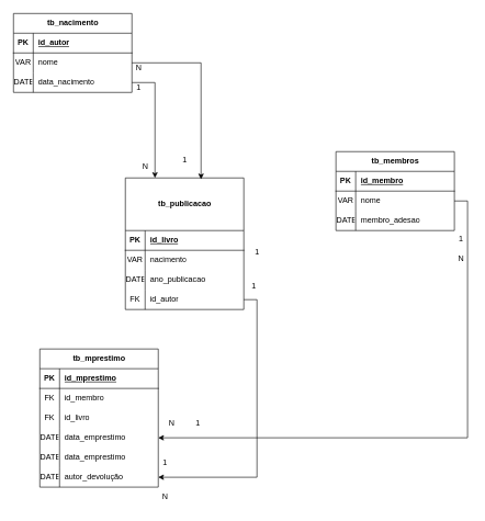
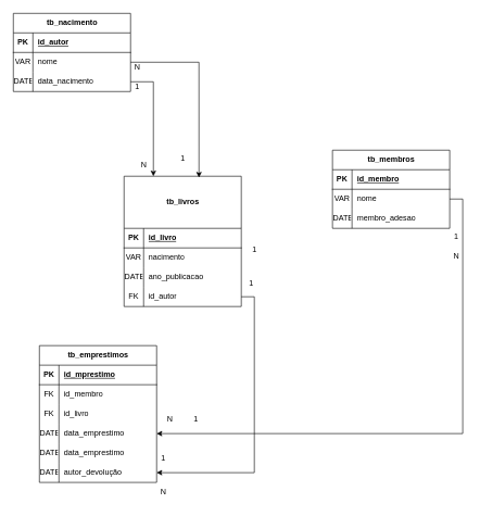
  <mxCell id="0" />
  <mxCell id="1" parent="0" />
  <mxCell id="2" value="tb_nacimento" style="shape=table;startSize=30;container=1;collapsible=1;childLayout=tableLayout;fixedRows=1;rowLines=0;fontStyle=1;align=center;resizeLast=1;html=1;" vertex="1" parent="1"><mxGeometry x="20" y="20" width="180" height="120" as="geometry" /></mxCell>
  <mxCell id="3" value="" style="shape=tableRow;horizontal=0;startSize=0;swimlaneHead=0;swimlaneBody=0;fillColor=none;collapsible=0;dropTarget=0;points=[[0,0.5],[1,0.5]];portConstraint=eastwest;top=0;left=0;right=0;bottom=1;" vertex="1" parent="2"><mxGeometry y="30" width="180" height="30" as="geometry" /></mxCell>
  <mxCell id="4" value="PK" style="shape=partialRectangle;connectable=0;fillColor=none;top=0;left=0;bottom=0;right=0;fontStyle=1;overflow=hidden;whiteSpace=wrap;html=1;" vertex="1" parent="3"><mxGeometry width="30" height="30" as="geometry"><mxRectangle width="30" height="30" as="alternateBounds" /></mxGeometry></mxCell>
  <mxCell id="5" value="id_autor" style="shape=partialRectangle;connectable=0;fillColor=none;top=0;left=0;bottom=0;right=0;align=left;spacingLeft=6;fontStyle=5;overflow=hidden;whiteSpace=wrap;html=1;" vertex="1" parent="3"><mxGeometry x="30" width="150" height="30" as="geometry"><mxRectangle width="150" height="30" as="alternateBounds" /></mxGeometry></mxCell>
  <mxCell id="6" value="" style="shape=tableRow;horizontal=0;startSize=0;swimlaneHead=0;swimlaneBody=0;fillColor=none;collapsible=0;dropTarget=0;points=[[0,0.5],[1,0.5]];portConstraint=eastwest;top=0;left=0;right=0;bottom=0;" vertex="1" parent="2"><mxGeometry y="60" width="180" height="30" as="geometry" /></mxCell>
  <mxCell id="7" value="VAR" style="shape=partialRectangle;connectable=0;fillColor=none;top=0;left=0;bottom=0;right=0;editable=1;overflow=hidden;whiteSpace=wrap;html=1;" vertex="1" parent="6"><mxGeometry width="30" height="30" as="geometry"><mxRectangle width="30" height="30" as="alternateBounds" /></mxGeometry></mxCell>
  <mxCell id="8" value="nome" style="shape=partialRectangle;connectable=0;fillColor=none;top=0;left=0;bottom=0;right=0;align=left;spacingLeft=6;overflow=hidden;whiteSpace=wrap;html=1;" vertex="1" parent="6"><mxGeometry x="30" width="150" height="30" as="geometry"><mxRectangle width="150" height="30" as="alternateBounds" /></mxGeometry></mxCell>
  <mxCell id="9" value="" style="shape=tableRow;horizontal=0;startSize=0;swimlaneHead=0;swimlaneBody=0;fillColor=none;collapsible=0;dropTarget=0;points=[[0,0.5],[1,0.5]];portConstraint=eastwest;top=0;left=0;right=0;bottom=0;" vertex="1" parent="2"><mxGeometry y="90" width="180" height="30" as="geometry" /></mxCell>
  <mxCell id="10" value="DATE" style="shape=partialRectangle;connectable=0;fillColor=none;top=0;left=0;bottom=0;right=0;editable=1;overflow=hidden;whiteSpace=wrap;html=1;" vertex="1" parent="9"><mxGeometry width="30" height="30" as="geometry"><mxRectangle width="30" height="30" as="alternateBounds" /></mxGeometry></mxCell>
  <mxCell id="11" value="data_nacimento" style="shape=partialRectangle;connectable=0;fillColor=none;top=0;left=0;bottom=0;right=0;align=left;spacingLeft=6;overflow=hidden;whiteSpace=wrap;html=1;" vertex="1" parent="9"><mxGeometry x="30" width="150" height="30" as="geometry"><mxRectangle width="150" height="30" as="alternateBounds" /></mxGeometry></mxCell>
- <mxCell id="12" value="tb_publicacao" style="shape=table;startSize=80;container=1;collapsible=1;childLayout=tableLayout;fixedRows=1;rowLines=0;fontStyle=1;align=center;resizeLast=1;html=1;" vertex="1" parent="1"><mxGeometry x="190" y="270" width="180" height="200" as="geometry" /></mxCell>
+ <mxCell id="12" value="tb_livros" style="shape=table;startSize=80;container=1;collapsible=1;childLayout=tableLayout;fixedRows=1;rowLines=0;fontStyle=1;align=center;resizeLast=1;html=1;" vertex="1" parent="1"><mxGeometry x="190" y="270" width="180" height="200" as="geometry" /></mxCell>
  <mxCell id="13" value="" style="shape=tableRow;horizontal=0;startSize=0;swimlaneHead=0;swimlaneBody=0;fillColor=none;collapsible=0;dropTarget=0;points=[[0,0.5],[1,0.5]];portConstraint=eastwest;top=0;left=0;right=0;bottom=1;" vertex="1" parent="12"><mxGeometry y="80" width="180" height="30" as="geometry" /></mxCell>
  <mxCell id="14" value="PK" style="shape=partialRectangle;connectable=0;fillColor=none;top=0;left=0;bottom=0;right=0;fontStyle=1;overflow=hidden;whiteSpace=wrap;html=1;" vertex="1" parent="13"><mxGeometry width="30" height="30" as="geometry"><mxRectangle width="30" height="30" as="alternateBounds" /></mxGeometry></mxCell>
  <mxCell id="15" value="id_livro" style="shape=partialRectangle;connectable=0;fillColor=none;top=0;left=0;bottom=0;right=0;align=left;spacingLeft=6;fontStyle=5;overflow=hidden;whiteSpace=wrap;html=1;" vertex="1" parent="13"><mxGeometry x="30" width="150" height="30" as="geometry"><mxRectangle width="150" height="30" as="alternateBounds" /></mxGeometry></mxCell>
  <mxCell id="16" value="" style="shape=tableRow;horizontal=0;startSize=0;swimlaneHead=0;swimlaneBody=0;fillColor=none;collapsible=0;dropTarget=0;points=[[0,0.5],[1,0.5]];portConstraint=eastwest;top=0;left=0;right=0;bottom=0;" vertex="1" parent="12"><mxGeometry y="110" width="180" height="30" as="geometry" /></mxCell>
  <mxCell id="17" value="VAR" style="shape=partialRectangle;connectable=0;fillColor=none;top=0;left=0;bottom=0;right=0;editable=1;overflow=hidden;whiteSpace=wrap;html=1;" vertex="1" parent="16"><mxGeometry width="30" height="30" as="geometry"><mxRectangle width="30" height="30" as="alternateBounds" /></mxGeometry></mxCell>
  <mxCell id="18" value="nacimento" style="shape=partialRectangle;connectable=0;fillColor=none;top=0;left=0;bottom=0;right=0;align=left;spacingLeft=6;overflow=hidden;whiteSpace=wrap;html=1;" vertex="1" parent="16"><mxGeometry x="30" width="150" height="30" as="geometry"><mxRectangle width="150" height="30" as="alternateBounds" /></mxGeometry></mxCell>
  <mxCell id="19" value="" style="shape=tableRow;horizontal=0;startSize=0;swimlaneHead=0;swimlaneBody=0;fillColor=none;collapsible=0;dropTarget=0;points=[[0,0.5],[1,0.5]];portConstraint=eastwest;top=0;left=0;right=0;bottom=0;" vertex="1" parent="12"><mxGeometry y="140" width="180" height="30" as="geometry" /></mxCell>
  <mxCell id="20" value="DATE" style="shape=partialRectangle;connectable=0;fillColor=none;top=0;left=0;bottom=0;right=0;editable=1;overflow=hidden;whiteSpace=wrap;html=1;" vertex="1" parent="19"><mxGeometry width="30" height="30" as="geometry"><mxRectangle width="30" height="30" as="alternateBounds" /></mxGeometry></mxCell>
  <mxCell id="21" value="ano_publicacao" style="shape=partialRectangle;connectable=0;fillColor=none;top=0;left=0;bottom=0;right=0;align=left;spacingLeft=6;overflow=hidden;whiteSpace=wrap;html=1;" vertex="1" parent="19"><mxGeometry x="30" width="150" height="30" as="geometry"><mxRectangle width="150" height="30" as="alternateBounds" /></mxGeometry></mxCell>
  <mxCell id="22" value="" style="shape=tableRow;horizontal=0;startSize=0;swimlaneHead=0;swimlaneBody=0;fillColor=none;collapsible=0;dropTarget=0;points=[[0,0.5],[1,0.5]];portConstraint=eastwest;top=0;left=0;right=0;bottom=0;" vertex="1" parent="12"><mxGeometry y="170" width="180" height="30" as="geometry" /></mxCell>
  <mxCell id="23" value="FK" style="shape=partialRectangle;connectable=0;fillColor=none;top=0;left=0;bottom=0;right=0;editable=1;overflow=hidden;whiteSpace=wrap;html=1;" vertex="1" parent="22"><mxGeometry width="30" height="30" as="geometry"><mxRectangle width="30" height="30" as="alternateBounds" /></mxGeometry></mxCell>
  <mxCell id="24" value="id_autor" style="shape=partialRectangle;connectable=0;fillColor=none;top=0;left=0;bottom=0;right=0;align=left;spacingLeft=6;overflow=hidden;whiteSpace=wrap;html=1;" vertex="1" parent="22"><mxGeometry x="30" width="150" height="30" as="geometry"><mxRectangle width="150" height="30" as="alternateBounds" /></mxGeometry></mxCell>
  <mxCell id="25" value="tb_membros" style="shape=table;startSize=30;container=1;collapsible=1;childLayout=tableLayout;fixedRows=1;rowLines=0;fontStyle=1;align=center;resizeLast=1;html=1;" vertex="1" parent="1"><mxGeometry x="510" y="230" width="180" height="120" as="geometry" /></mxCell>
  <mxCell id="26" value="" style="shape=tableRow;horizontal=0;startSize=0;swimlaneHead=0;swimlaneBody=0;fillColor=none;collapsible=0;dropTarget=0;points=[[0,0.5],[1,0.5]];portConstraint=eastwest;top=0;left=0;right=0;bottom=1;" vertex="1" parent="25"><mxGeometry y="30" width="180" height="30" as="geometry" /></mxCell>
  <mxCell id="27" value="PK" style="shape=partialRectangle;connectable=0;fillColor=none;top=0;left=0;bottom=0;right=0;fontStyle=1;overflow=hidden;whiteSpace=wrap;html=1;" vertex="1" parent="26"><mxGeometry width="30" height="30" as="geometry"><mxRectangle width="30" height="30" as="alternateBounds" /></mxGeometry></mxCell>
  <mxCell id="28" value="id_membro" style="shape=partialRectangle;connectable=0;fillColor=none;top=0;left=0;bottom=0;right=0;align=left;spacingLeft=6;fontStyle=5;overflow=hidden;whiteSpace=wrap;html=1;" vertex="1" parent="26"><mxGeometry x="30" width="150" height="30" as="geometry"><mxRectangle width="150" height="30" as="alternateBounds" /></mxGeometry></mxCell>
  <mxCell id="29" value="" style="shape=tableRow;horizontal=0;startSize=0;swimlaneHead=0;swimlaneBody=0;fillColor=none;collapsible=0;dropTarget=0;points=[[0,0.5],[1,0.5]];portConstraint=eastwest;top=0;left=0;right=0;bottom=0;" vertex="1" parent="25"><mxGeometry y="60" width="180" height="30" as="geometry" /></mxCell>
  <mxCell id="30" value="VAR" style="shape=partialRectangle;connectable=0;fillColor=none;top=0;left=0;bottom=0;right=0;editable=1;overflow=hidden;whiteSpace=wrap;html=1;" vertex="1" parent="29"><mxGeometry width="30" height="30" as="geometry"><mxRectangle width="30" height="30" as="alternateBounds" /></mxGeometry></mxCell>
  <mxCell id="31" value="nome" style="shape=partialRectangle;connectable=0;fillColor=none;top=0;left=0;bottom=0;right=0;align=left;spacingLeft=6;overflow=hidden;whiteSpace=wrap;html=1;" vertex="1" parent="29"><mxGeometry x="30" width="150" height="30" as="geometry"><mxRectangle width="150" height="30" as="alternateBounds" /></mxGeometry></mxCell>
  <mxCell id="32" value="" style="shape=tableRow;horizontal=0;startSize=0;swimlaneHead=0;swimlaneBody=0;fillColor=none;collapsible=0;dropTarget=0;points=[[0,0.5],[1,0.5]];portConstraint=eastwest;top=0;left=0;right=0;bottom=0;" vertex="1" parent="25"><mxGeometry y="90" width="180" height="30" as="geometry" /></mxCell>
  <mxCell id="33" value="DATE" style="shape=partialRectangle;connectable=0;fillColor=none;top=0;left=0;bottom=0;right=0;editable=1;overflow=hidden;whiteSpace=wrap;html=1;" vertex="1" parent="32"><mxGeometry width="30" height="30" as="geometry"><mxRectangle width="30" height="30" as="alternateBounds" /></mxGeometry></mxCell>
  <mxCell id="34" value="membro_adesao" style="shape=partialRectangle;connectable=0;fillColor=none;top=0;left=0;bottom=0;right=0;align=left;spacingLeft=6;overflow=hidden;whiteSpace=wrap;html=1;" vertex="1" parent="32"><mxGeometry x="30" width="150" height="30" as="geometry"><mxRectangle width="150" height="30" as="alternateBounds" /></mxGeometry></mxCell>
- <mxCell id="35" value="tb_mprestimo" style="shape=table;startSize=30;container=1;collapsible=1;childLayout=tableLayout;fixedRows=1;rowLines=0;fontStyle=1;align=center;resizeLast=1;html=1;" vertex="1" parent="1"><mxGeometry x="60" y="530" width="180" height="210" as="geometry" /></mxCell>
+ <mxCell id="35" value="tb_emprestimos" style="shape=table;startSize=30;container=1;collapsible=1;childLayout=tableLayout;fixedRows=1;rowLines=0;fontStyle=1;align=center;resizeLast=1;html=1;" vertex="1" parent="1"><mxGeometry x="60" y="530" width="180" height="210" as="geometry" /></mxCell>
  <mxCell id="36" value="" style="shape=tableRow;horizontal=0;startSize=0;swimlaneHead=0;swimlaneBody=0;fillColor=none;collapsible=0;dropTarget=0;points=[[0,0.5],[1,0.5]];portConstraint=eastwest;top=0;left=0;right=0;bottom=1;" vertex="1" parent="35"><mxGeometry y="30" width="180" height="30" as="geometry" /></mxCell>
  <mxCell id="37" value="PK" style="shape=partialRectangle;connectable=0;fillColor=none;top=0;left=0;bottom=0;right=0;fontStyle=1;overflow=hidden;whiteSpace=wrap;html=1;" vertex="1" parent="36"><mxGeometry width="30" height="30" as="geometry"><mxRectangle width="30" height="30" as="alternateBounds" /></mxGeometry></mxCell>
  <mxCell id="38" value="id_mprestimo" style="shape=partialRectangle;connectable=0;fillColor=none;top=0;left=0;bottom=0;right=0;align=left;spacingLeft=6;fontStyle=5;overflow=hidden;whiteSpace=wrap;html=1;" vertex="1" parent="36"><mxGeometry x="30" width="150" height="30" as="geometry"><mxRectangle width="150" height="30" as="alternateBounds" /></mxGeometry></mxCell>
  <mxCell id="39" value="" style="shape=tableRow;horizontal=0;startSize=0;swimlaneHead=0;swimlaneBody=0;fillColor=none;collapsible=0;dropTarget=0;points=[[0,0.5],[1,0.5]];portConstraint=eastwest;top=0;left=0;right=0;bottom=0;" vertex="1" parent="35"><mxGeometry y="60" width="180" height="30" as="geometry" /></mxCell>
  <mxCell id="40" value="FK" style="shape=partialRectangle;connectable=0;fillColor=none;top=0;left=0;bottom=0;right=0;editable=1;overflow=hidden;whiteSpace=wrap;html=1;" vertex="1" parent="39"><mxGeometry width="30" height="30" as="geometry"><mxRectangle width="30" height="30" as="alternateBounds" /></mxGeometry></mxCell>
  <mxCell id="41" value="id_membro" style="shape=partialRectangle;connectable=0;fillColor=none;top=0;left=0;bottom=0;right=0;align=left;spacingLeft=6;overflow=hidden;whiteSpace=wrap;html=1;" vertex="1" parent="39"><mxGeometry x="30" width="150" height="30" as="geometry"><mxRectangle width="150" height="30" as="alternateBounds" /></mxGeometry></mxCell>
  <mxCell id="42" value="" style="shape=tableRow;horizontal=0;startSize=0;swimlaneHead=0;swimlaneBody=0;fillColor=none;collapsible=0;dropTarget=0;points=[[0,0.5],[1,0.5]];portConstraint=eastwest;top=0;left=0;right=0;bottom=0;" vertex="1" parent="35"><mxGeometry y="90" width="180" height="30" as="geometry" /></mxCell>
  <mxCell id="43" value="FK" style="shape=partialRectangle;connectable=0;fillColor=none;top=0;left=0;bottom=0;right=0;editable=1;overflow=hidden;whiteSpace=wrap;html=1;" vertex="1" parent="42"><mxGeometry width="30" height="30" as="geometry"><mxRectangle width="30" height="30" as="alternateBounds" /></mxGeometry></mxCell>
  <mxCell id="44" value="id_livro" style="shape=partialRectangle;connectable=0;fillColor=none;top=0;left=0;bottom=0;right=0;align=left;spacingLeft=6;overflow=hidden;whiteSpace=wrap;html=1;" vertex="1" parent="42"><mxGeometry x="30" width="150" height="30" as="geometry"><mxRectangle width="150" height="30" as="alternateBounds" /></mxGeometry></mxCell>
  <mxCell id="45" value="" style="shape=tableRow;horizontal=0;startSize=0;swimlaneHead=0;swimlaneBody=0;fillColor=none;collapsible=0;dropTarget=0;points=[[0,0.5],[1,0.5]];portConstraint=eastwest;top=0;left=0;right=0;bottom=0;" vertex="1" parent="35"><mxGeometry y="120" width="180" height="30" as="geometry" /></mxCell>
  <mxCell id="46" value="DATE" style="shape=partialRectangle;connectable=0;fillColor=none;top=0;left=0;bottom=0;right=0;editable=1;overflow=hidden;whiteSpace=wrap;html=1;" vertex="1" parent="45"><mxGeometry width="30" height="30" as="geometry"><mxRectangle width="30" height="30" as="alternateBounds" /></mxGeometry></mxCell>
  <mxCell id="47" value="data_emprestimo" style="shape=partialRectangle;connectable=0;fillColor=none;top=0;left=0;bottom=0;right=0;align=left;spacingLeft=6;overflow=hidden;whiteSpace=wrap;html=1;" vertex="1" parent="45"><mxGeometry x="30" width="150" height="30" as="geometry"><mxRectangle width="150" height="30" as="alternateBounds" /></mxGeometry></mxCell>
  <mxCell id="48" value="" style="shape=tableRow;horizontal=0;startSize=0;swimlaneHead=0;swimlaneBody=0;fillColor=none;collapsible=0;dropTarget=0;points=[[0,0.5],[1,0.5]];portConstraint=eastwest;top=0;left=0;right=0;bottom=0;" vertex="1" parent="35"><mxGeometry y="150" width="180" height="30" as="geometry" /></mxCell>
  <mxCell id="49" value="DATE" style="shape=partialRectangle;connectable=0;fillColor=none;top=0;left=0;bottom=0;right=0;editable=1;overflow=hidden;whiteSpace=wrap;html=1;" vertex="1" parent="48"><mxGeometry width="30" height="30" as="geometry"><mxRectangle width="30" height="30" as="alternateBounds" /></mxGeometry></mxCell>
  <mxCell id="50" value="data_emprestimo" style="shape=partialRectangle;connectable=0;fillColor=none;top=0;left=0;bottom=0;right=0;align=left;spacingLeft=6;overflow=hidden;whiteSpace=wrap;html=1;" vertex="1" parent="48"><mxGeometry x="30" width="150" height="30" as="geometry"><mxRectangle width="150" height="30" as="alternateBounds" /></mxGeometry></mxCell>
  <mxCell id="51" value="" style="shape=tableRow;horizontal=0;startSize=0;swimlaneHead=0;swimlaneBody=0;fillColor=none;collapsible=0;dropTarget=0;points=[[0,0.5],[1,0.5]];portConstraint=eastwest;top=0;left=0;right=0;bottom=0;" vertex="1" parent="35"><mxGeometry y="180" width="180" height="30" as="geometry" /></mxCell>
  <mxCell id="52" value="DATE" style="shape=partialRectangle;connectable=0;fillColor=none;top=0;left=0;bottom=0;right=0;editable=1;overflow=hidden;whiteSpace=wrap;html=1;" vertex="1" parent="51"><mxGeometry width="30" height="30" as="geometry"><mxRectangle width="30" height="30" as="alternateBounds" /></mxGeometry></mxCell>
  <mxCell id="53" value="autor_devolução" style="shape=partialRectangle;connectable=0;fillColor=none;top=0;left=0;bottom=0;right=0;align=left;spacingLeft=6;overflow=hidden;whiteSpace=wrap;html=1;" vertex="1" parent="51"><mxGeometry x="30" width="150" height="30" as="geometry"><mxRectangle width="150" height="30" as="alternateBounds" /></mxGeometry></mxCell>
  <mxCell id="54" style="edgeStyle=orthogonalEdgeStyle;rounded=0;orthogonalLoop=1;jettySize=auto;html=1;exitX=1;exitY=0.5;exitDx=0;exitDy=0;entryX=1;entryY=0.5;entryDx=0;entryDy=0;" edge="1" parent="1" source="22" target="51"><mxGeometry relative="1" as="geometry" /></mxCell>
  <mxCell id="55" value="1" style="text;html=1;align=center;verticalAlign=middle;resizable=0;points=[];autosize=1;strokeColor=none;fillColor=none;" vertex="1" parent="1"><mxGeometry x="370" y="420" width="30" height="30" as="geometry" /></mxCell>
  <mxCell id="56" value="1" style="text;html=1;align=center;verticalAlign=middle;resizable=0;points=[];autosize=1;strokeColor=none;fillColor=none;" vertex="1" parent="1"><mxGeometry x="235" y="688" width="30" height="30" as="geometry" /></mxCell>
  <mxCell id="57" style="edgeStyle=orthogonalEdgeStyle;rounded=0;orthogonalLoop=1;jettySize=auto;html=1;exitX=1;exitY=0.5;exitDx=0;exitDy=0;entryX=0.639;entryY=0.01;entryDx=0;entryDy=0;entryPerimeter=0;" edge="1" parent="1" source="6" target="12"><mxGeometry relative="1" as="geometry" /></mxCell>
  <mxCell id="58" value="N" style="text;html=1;align=center;verticalAlign=middle;resizable=0;points=[];autosize=1;strokeColor=none;fillColor=none;" vertex="1" parent="1"><mxGeometry x="195" y="88" width="30" height="30" as="geometry" /></mxCell>
  <mxCell id="59" value="1" style="text;html=1;align=center;verticalAlign=middle;resizable=0;points=[];autosize=1;strokeColor=none;fillColor=none;" vertex="1" parent="1"><mxGeometry x="265" y="228" width="30" height="30" as="geometry" /></mxCell>
  <mxCell id="60" style="edgeStyle=orthogonalEdgeStyle;rounded=0;orthogonalLoop=1;jettySize=auto;html=1;exitX=1;exitY=0.5;exitDx=0;exitDy=0;entryX=0.25;entryY=0;entryDx=0;entryDy=0;" edge="1" parent="1" source="9" target="12"><mxGeometry relative="1" as="geometry"><Array as="points"><mxPoint x="235" y="125" /></Array></mxGeometry></mxCell>
  <mxCell id="61" value="N" style="text;html=1;align=center;verticalAlign=middle;resizable=0;points=[];autosize=1;strokeColor=none;fillColor=none;" vertex="1" parent="1"><mxGeometry x="205" y="238" width="30" height="30" as="geometry" /></mxCell>
  <mxCell id="62" value="1" style="text;html=1;align=center;verticalAlign=middle;resizable=0;points=[];autosize=1;strokeColor=none;fillColor=none;" vertex="1" parent="1"><mxGeometry x="195" y="118" width="30" height="30" as="geometry" /></mxCell>
  <mxCell id="63" style="edgeStyle=orthogonalEdgeStyle;rounded=0;orthogonalLoop=1;jettySize=auto;html=1;exitX=1;exitY=0.5;exitDx=0;exitDy=0;" edge="1" parent="1" source="29" target="45"><mxGeometry relative="1" as="geometry" /></mxCell>
  <mxCell id="64" value="1" style="text;html=1;align=center;verticalAlign=middle;resizable=0;points=[];autosize=1;strokeColor=none;fillColor=none;" vertex="1" parent="1"><mxGeometry x="685" y="348" width="30" height="30" as="geometry" /></mxCell>
  <mxCell id="65" value="N" style="text;html=1;align=center;verticalAlign=middle;resizable=0;points=[];autosize=1;strokeColor=none;fillColor=none;" vertex="1" parent="1"><mxGeometry x="245" y="628" width="30" height="30" as="geometry" /></mxCell>
  <mxCell id="66" value="N" style="text;html=1;align=center;verticalAlign=middle;resizable=0;points=[];autosize=1;strokeColor=none;fillColor=none;" vertex="1" parent="1"><mxGeometry x="235" y="740" width="30" height="30" as="geometry" /></mxCell>
  <mxCell id="67" value="1" style="text;html=1;align=center;verticalAlign=middle;resizable=0;points=[];autosize=1;strokeColor=none;fillColor=none;" vertex="1" parent="1"><mxGeometry x="375" y="368" width="30" height="30" as="geometry" /></mxCell>
  <mxCell id="68" value="1" style="text;html=1;align=center;verticalAlign=middle;resizable=0;points=[];autosize=1;strokeColor=none;fillColor=none;" vertex="1" parent="1"><mxGeometry x="285" y="628" width="30" height="30" as="geometry" /></mxCell>
  <mxCell id="69" value="N" style="text;html=1;align=center;verticalAlign=middle;resizable=0;points=[];autosize=1;strokeColor=none;fillColor=none;" vertex="1" parent="1"><mxGeometry x="685" y="378" width="30" height="30" as="geometry" /></mxCell>
